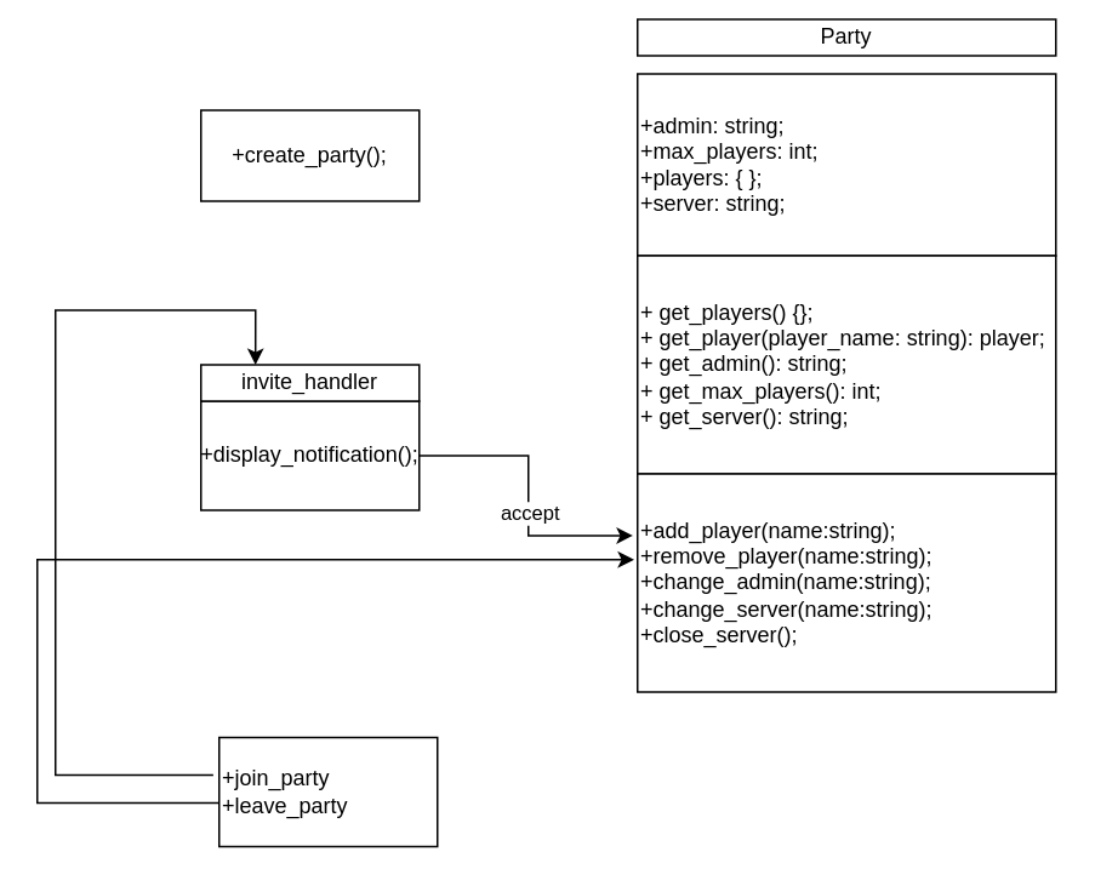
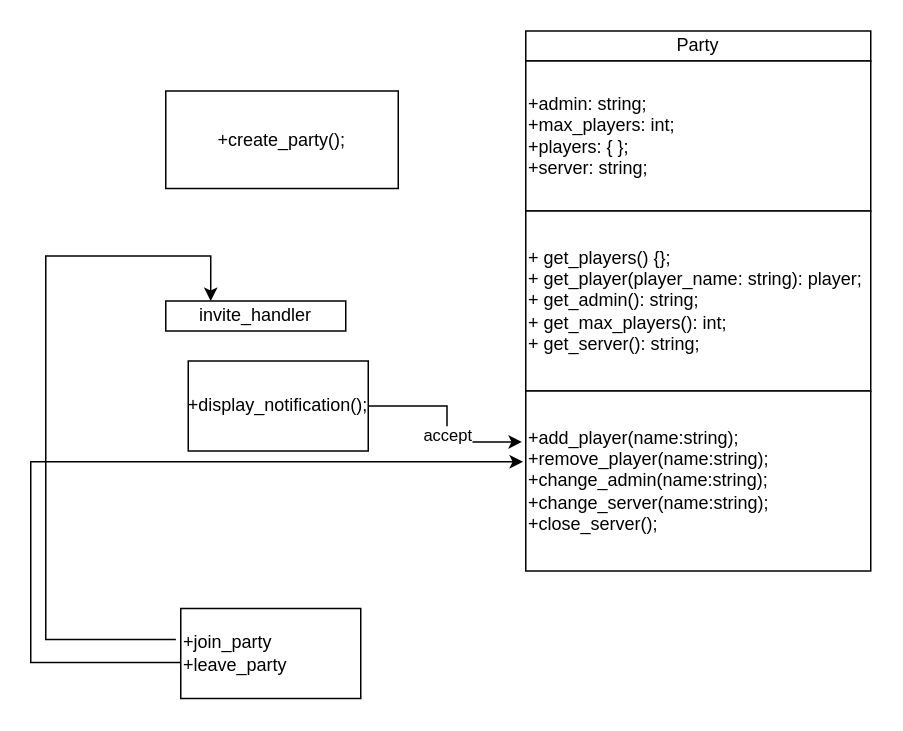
  <mxCell id="0" />
  <mxCell id="1" parent="0" />
- <mxCell id="2" value="Party" style="rounded=0;whiteSpace=wrap;html=1;" vertex="1" parent="1"><mxGeometry x="350" y="10" width="230" height="20" as="geometry" /></mxCell>
+ <mxCell id="2" value="Party" style="rounded=0;whiteSpace=wrap;html=1;" vertex="1" parent="1"><mxGeometry x="350" y="20" width="230" height="20" as="geometry" /></mxCell>
  <mxCell id="3" value="+admin: string;&lt;div&gt;+max_players: int;&lt;/div&gt;&lt;div&gt;+players: { };&lt;/div&gt;&lt;div&gt;+server: string;&lt;/div&gt;" style="rounded=0;whiteSpace=wrap;html=1;align=left;" vertex="1" parent="1"><mxGeometry x="350" y="40" width="230" height="100" as="geometry" /></mxCell>
  <mxCell id="4" value="&lt;div&gt;+ get_players() {};&lt;/div&gt;&lt;div&gt;+ get_player(player_name: string): player;&lt;/div&gt;&lt;div&gt;+ get_admin(): string;&lt;/div&gt;&lt;div&gt;+ get_max_players(): int;&lt;/div&gt;&lt;div&gt;+ get_server(): string;&lt;/div&gt;" style="rounded=0;whiteSpace=wrap;html=1;align=left;" vertex="1" parent="1"><mxGeometry x="350" y="140" width="230" height="120" as="geometry" /></mxCell>
  <mxCell id="5" value="&lt;div&gt;+add_player(name:string);&lt;/div&gt;&lt;div&gt;+remove_player(name:string);&lt;/div&gt;&lt;div&gt;+change_admin(name:string);&lt;/div&gt;&lt;div&gt;+change_server(name:string);&lt;/div&gt;&lt;div&gt;+close_server();&lt;/div&gt;" style="rounded=0;whiteSpace=wrap;html=1;align=left;" vertex="1" parent="1"><mxGeometry x="350" y="260" width="230" height="120" as="geometry" /></mxCell>
- <mxCell id="6" value="+display_notification();" style="rounded=0;whiteSpace=wrap;html=1;" vertex="1" parent="1"><mxGeometry x="110" y="220" width="120" height="60" as="geometry" /></mxCell>
+ <mxCell id="6" value="+display_notification();" style="rounded=0;whiteSpace=wrap;html=1;" vertex="1" parent="1"><mxGeometry x="125" y="240" width="120" height="60" as="geometry" /></mxCell>
  <mxCell id="7" value="invite_handler" style="rounded=0;whiteSpace=wrap;html=1;" vertex="1" parent="1"><mxGeometry x="110" y="200" width="120" height="20" as="geometry" /></mxCell>
  <mxCell id="8" style="edgeStyle=orthogonalEdgeStyle;rounded=0;orthogonalLoop=1;jettySize=auto;html=1;entryX=-0.011;entryY=0.283;entryDx=0;entryDy=0;entryPerimeter=0;" edge="1" parent="1" source="6" target="5"><mxGeometry relative="1" as="geometry" /></mxCell>
  <mxCell id="9" value="accept" style="edgeLabel;html=1;align=center;verticalAlign=middle;resizable=0;points=[];" vertex="1" connectable="0" parent="8"><mxGeometry x="0.133" relative="1" as="geometry"><mxPoint as="offset" /></mxGeometry></mxCell>
- <mxCell id="10" value="+create_party();" style="rounded=0;whiteSpace=wrap;html=1;" vertex="1" parent="1"><mxGeometry x="110" y="60" width="120" height="50" as="geometry" /></mxCell>
+ <mxCell id="10" value="+create_party();" style="rounded=0;whiteSpace=wrap;html=1;" vertex="1" parent="1"><mxGeometry x="110" y="60" width="155" height="65" as="geometry" /></mxCell>
  <mxCell id="11" style="edgeStyle=orthogonalEdgeStyle;rounded=0;orthogonalLoop=1;jettySize=auto;html=1;entryX=0.5;entryY=0;entryDx=0;entryDy=0;exitX=-0.027;exitY=0.512;exitDx=0;exitDy=0;exitPerimeter=0;" edge="1" parent="1"><mxGeometry relative="1" as="geometry"><mxPoint x="139.97" y="200" as="targetPoint" /><mxPoint x="116.76" y="425.72" as="sourcePoint" /><Array as="points"><mxPoint x="30" y="426" /><mxPoint x="30" y="170" /><mxPoint x="140" y="170" /></Array></mxGeometry></mxCell>
  <mxCell id="12" style="edgeStyle=orthogonalEdgeStyle;rounded=0;orthogonalLoop=1;jettySize=auto;html=1;entryX=-0.008;entryY=0.393;entryDx=0;entryDy=0;entryPerimeter=0;" edge="1" parent="1" target="5"><mxGeometry relative="1" as="geometry"><mxPoint x="20" y="474.97" as="targetPoint" /><mxPoint x="120" y="439.999" as="sourcePoint" /><Array as="points"><mxPoint x="120" y="441" /><mxPoint x="20" y="441" /><mxPoint x="20" y="307" /></Array></mxGeometry></mxCell>
  <mxCell id="13" value="+join_party&lt;div&gt;+leave_party&lt;/div&gt;" style="rounded=0;whiteSpace=wrap;html=1;align=left;" vertex="1" parent="1"><mxGeometry x="120" y="405" width="120" height="60" as="geometry" /></mxCell>
